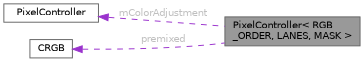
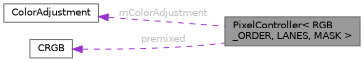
  digraph {
    rankdir=LR
    node [color=gray40 fillcolor=white fontname=Helvetica fontsize=10 shape=box style=filled]
    edge [color=darkorchid3 dir=back fontcolor=grey fontname=Helvetica fontsize=10 labelfontname=Helvetica labelfontsize=10 style=dashed]
    n1 [fillcolor=grey60 fontcolor=black height=0.2 label="PixelController\< RGB\l_ORDER, LANES, MASK \>" width=0.4]
-   n2 [height=0.2 label=PixelController width=0.4]
+   n2 [height=0.2 label=ColorAdjustment width=0.4]
    n3 [height=0.2 label=CRGB width=0.4]
    n2 -> n1 [label=" mColorAdjustment"]
    n3 -> n1 [label=" premixed"]
  }
